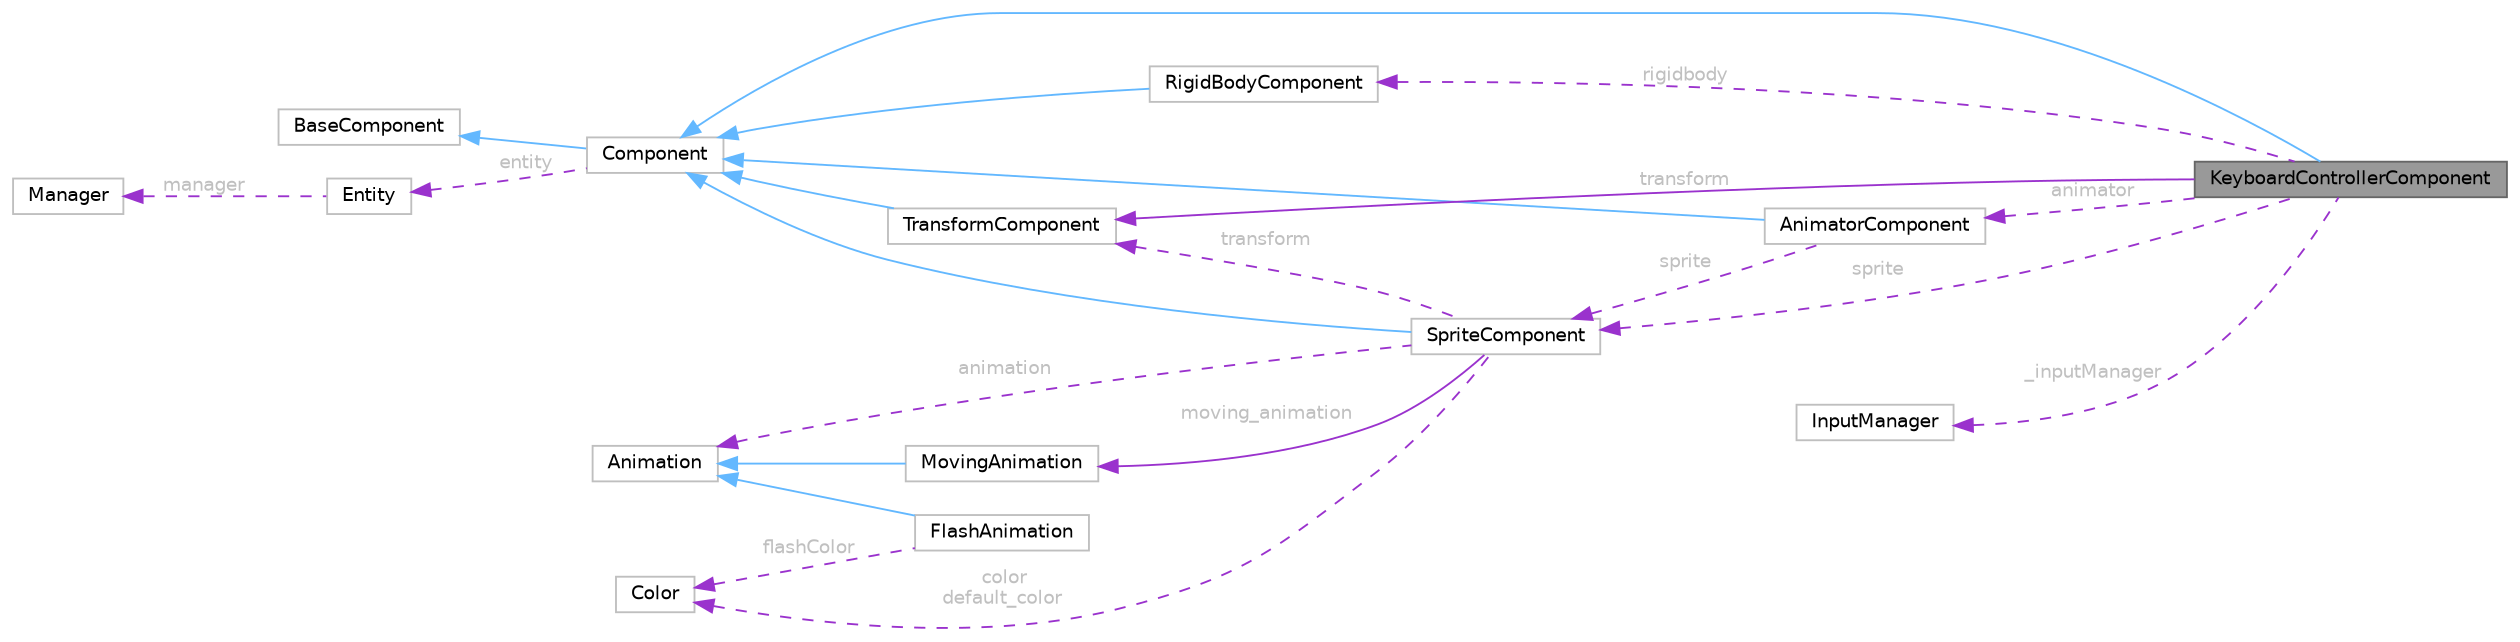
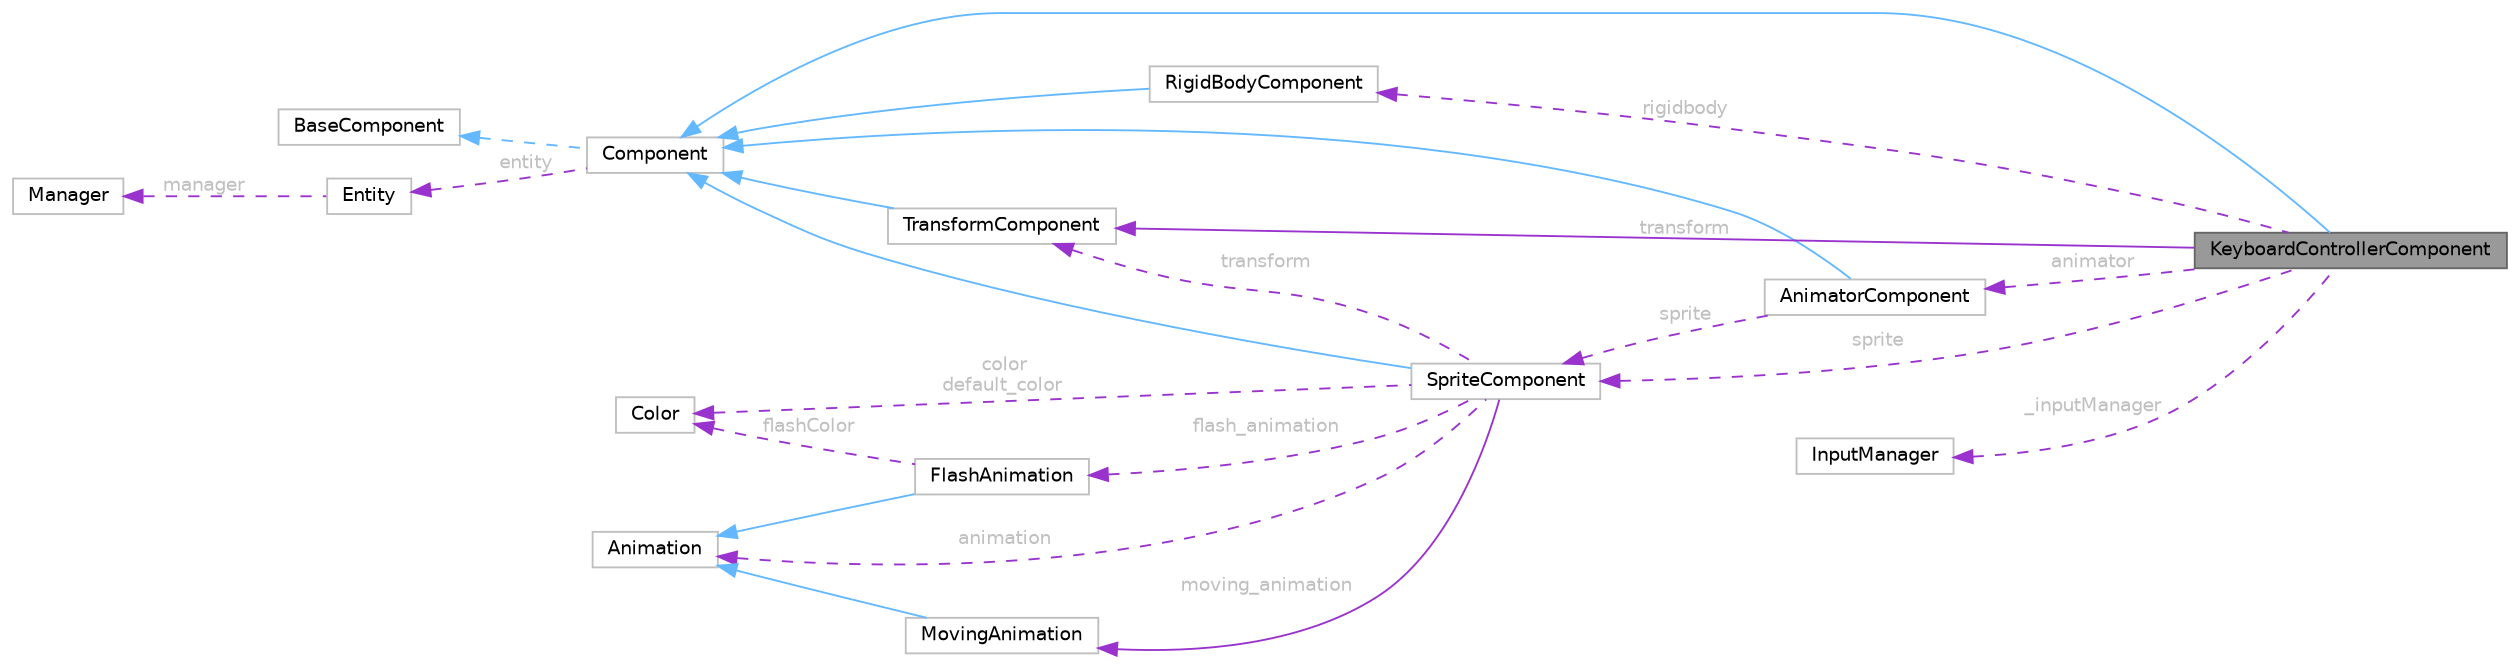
  digraph {
    rankdir=LR
    node [color=grey75 fillcolor=white fontname=Helvetica fontsize=10 shape=box style=filled]
    edge [color=darkorchid3 dir=back fontname=Helvetica fontsize=10 labelfontname=Helvetica labelfontsize=10 style=dashed fontcolor=grey]
    n1 [color=gray40 fillcolor=grey60 fontcolor=black height=0.2 label=KeyboardControllerComponent width=0.4]
    n2 [height=0.2 label=Component width=0.4]
    n3 [height=0.2 label=TransformComponent width=0.4]
    n4 [height=0.2 label=AnimatorComponent width=0.4]
    n5 [height=0.2 label=SpriteComponent width=0.4]
    n6 [height=0.2 label=RigidBodyComponent width=0.4]
    n7 [height=0.2 label=BaseComponent width=0.4]
    n8 [height=0.2 label=Entity width=0.4]
    n9 [height=0.2 label=Manager width=0.4]
    n10 [height=0.2 label=InputManager width=0.4]
    n11 [height=0.2 label=Color width=0.4]
    n12 [height=0.2 label=FlashAnimation width=0.4]
    n13 [height=0.2 label=Animation width=0.4]
    n14 [height=0.2 label=MovingAnimation width=0.4]
    n2 -> n1 [color=steelblue1 style=solid fontcolor=""]
    n2 -> n3 [color=steelblue1 style=solid fontcolor=""]
    n2 -> n4 [color=steelblue1 style=solid fontcolor=""]
    n2 -> n5 [color=steelblue1 style=solid fontcolor=""]
    n2 -> n6 [color=steelblue1 style=solid fontcolor=""]
    n3 -> n1 [label=" transform" style=solid]
    n3 -> n5 [label=" transform"]
    n4 -> n1 [label=" animator"]
    n5 -> n1 [label=" sprite"]
    n5 -> n4 [label=" sprite"]
    n6 -> n1 [label=" rigidbody"]
-   n7 -> n2 [color=steelblue1 style=solid fontcolor=""]
+   n7 -> n2 [color=steelblue1 fontcolor=""]
    n8 -> n2 [label=" entity"]
    n9 -> n8 [label=" manager"]
    n10 -> n1 [label=" _inputManager"]
    n11 -> n5 [label=" color\ndefault_color"]
    n11 -> n12 [label=" flashColor"]
+   n12 -> n5 [label=" flash_animation"]
    n13 -> n5 [label=" animation"]
    n13 -> n12 [color=steelblue1 style=solid fontcolor=""]
    n13 -> n14 [color=steelblue1 style=solid fontcolor=""]
    n14 -> n5 [label=" moving_animation" style=solid]
  }
